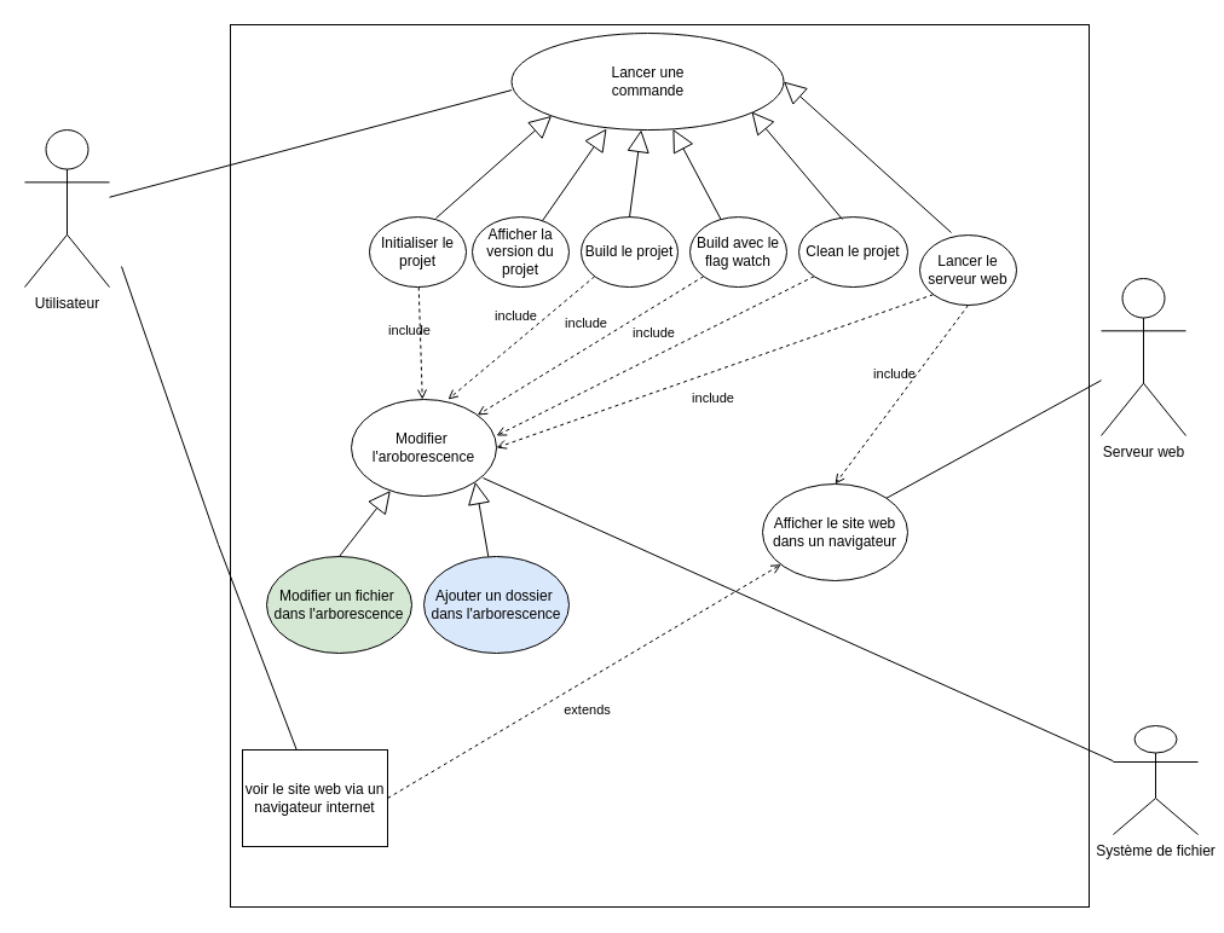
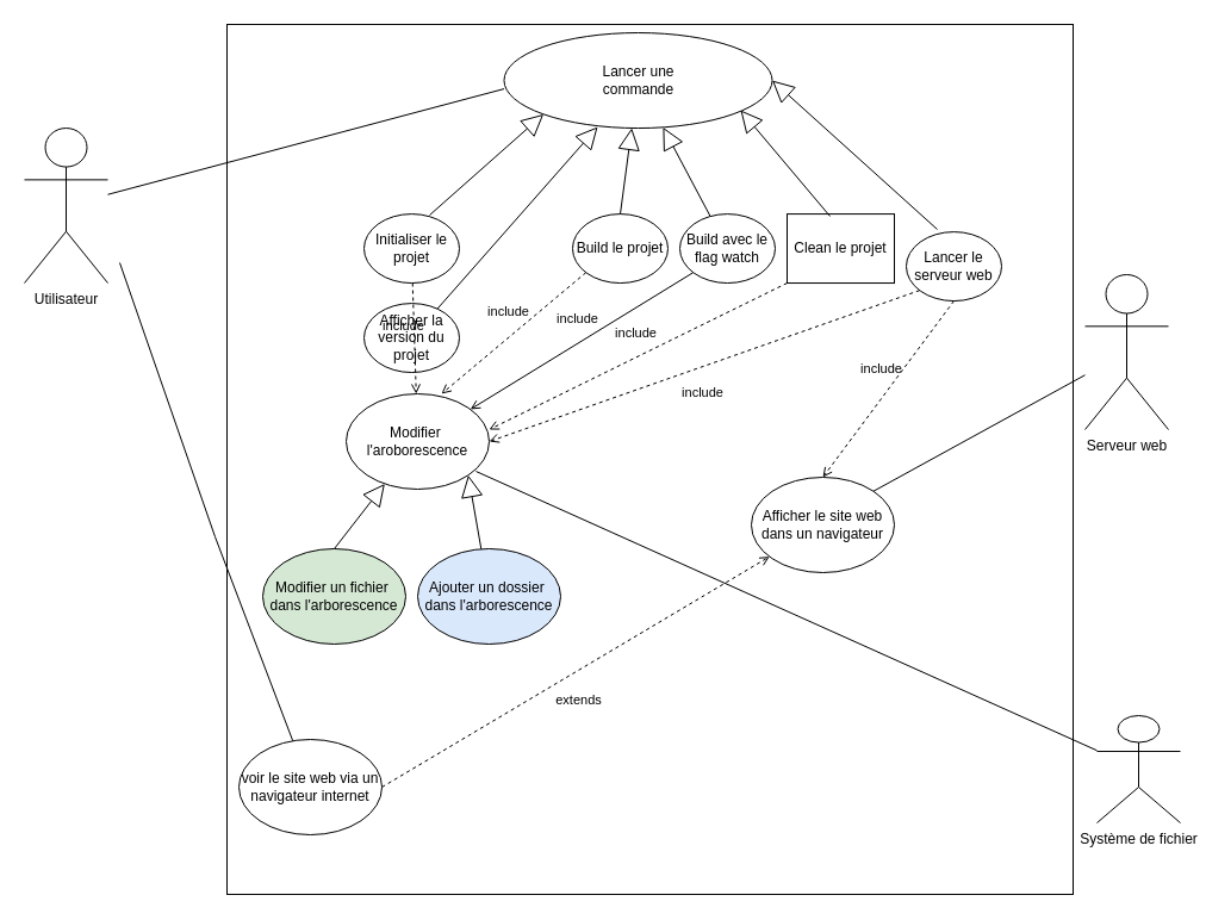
  <mxCell id="0" />
  <mxCell id="1" parent="0" />
  <mxCell id="2" value="" style="rounded=0;whiteSpace=wrap;html=1;" parent="1" vertex="1"><mxGeometry x="190" y="20" width="710" height="730" as="geometry" /></mxCell>
  <mxCell id="3" value="Utilisateur" style="shape=umlActor;verticalLabelPosition=bottom;verticalAlign=top;html=1;outlineConnect=0;" parent="1" vertex="1"><mxGeometry x="20" y="107.04" width="70" height="130" as="geometry" /></mxCell>
  <mxCell id="4" value="Ajouter un dossier&amp;nbsp;&lt;br&gt;dans l'arborescence" style="ellipse;whiteSpace=wrap;html=1;fillColor=#dae8fc;" parent="1" vertex="1"><mxGeometry x="350" y="460" width="120" height="80" as="geometry" /></mxCell>
  <mxCell id="5" value="Modifier un fichier&amp;nbsp;&lt;br&gt;dans l'arborescence" style="ellipse;whiteSpace=wrap;html=1;fillColor=#d5e8d4;" parent="1" vertex="1"><mxGeometry x="220" y="460" width="120" height="80" as="geometry" /></mxCell>
  <mxCell id="6" value="Modifier&amp;nbsp; l'aroborescence" style="ellipse;whiteSpace=wrap;html=1;" parent="1" vertex="1"><mxGeometry x="290" y="330" width="120" height="80" as="geometry" /></mxCell>
  <mxCell id="7" value="" style="endArrow=none;html=1;rounded=0;entryX=0;entryY=0.588;entryDx=0;entryDy=0;entryPerimeter=0;" parent="1" source="3" target="8" edge="1"><mxGeometry width="50" height="50" relative="1" as="geometry"><mxPoint x="90" y="187.04" as="sourcePoint" /><mxPoint x="330" y="110" as="targetPoint" /></mxGeometry></mxCell>
  <mxCell id="8" value="Lancer une &lt;br&gt;commande" style="ellipse;whiteSpace=wrap;html=1;" parent="1" vertex="1"><mxGeometry x="422.5" y="27.04" width="225" height="80" as="geometry" /></mxCell>
  <mxCell id="9" value="Lancer le serveur web" style="ellipse;whiteSpace=wrap;html=1;" parent="1" vertex="1"><mxGeometry x="760" y="194.08" width="80" height="57.96" as="geometry" /></mxCell>
  <mxCell id="10" value="Initialiser le projet" style="ellipse;whiteSpace=wrap;html=1;" parent="1" vertex="1"><mxGeometry x="305" y="179.08" width="80" height="57.96" as="geometry" /></mxCell>
  <mxCell id="11" value="Build le projet" style="ellipse;whiteSpace=wrap;html=1;" parent="1" vertex="1"><mxGeometry x="480" y="179.08" width="80" height="57.96" as="geometry" /></mxCell>
- <mxCell id="12" value="Clean le projet" style="ellipse;whiteSpace=wrap;html=1;" parent="1" vertex="1"><mxGeometry x="660" y="179.08" width="90" height="57.96" as="geometry" /></mxCell>
+ <mxCell id="12" value="Clean le projet" style="whiteSpace=wrap;html=1;rounded=0;" parent="1" vertex="1"><mxGeometry x="660" y="179.08" width="90" height="57.96" as="geometry" /></mxCell>
  <mxCell id="13" value="Système de fichier" style="shape=umlActor;verticalLabelPosition=bottom;verticalAlign=top;html=1;outlineConnect=0;" parent="1" vertex="1"><mxGeometry x="920" y="600" width="70" height="90" as="geometry" /></mxCell>
- <mxCell id="14" value="Afficher la version du projet" style="ellipse;whiteSpace=wrap;html=1;" parent="1" vertex="1"><mxGeometry x="390" y="179.08" width="80" height="57.96" as="geometry" /></mxCell>
+ <mxCell id="14" value="Afficher la version du projet" style="ellipse;whiteSpace=wrap;html=1;" parent="1" vertex="1"><mxGeometry x="305" y="254.08" width="80" height="57.96" as="geometry" /></mxCell>
  <mxCell id="15" value="Serveur web" style="shape=umlActor;verticalLabelPosition=bottom;verticalAlign=top;html=1;outlineConnect=0;" parent="1" vertex="1"><mxGeometry x="910" y="230" width="70" height="130" as="geometry" /></mxCell>
  <mxCell id="16" value="Build avec le flag watch" style="ellipse;whiteSpace=wrap;html=1;" parent="1" vertex="1"><mxGeometry x="570" y="179.08" width="80" height="57.96" as="geometry" /></mxCell>
- <mxCell id="17" value="voir le site web via un navigateur internet" style="whiteSpace=wrap;html=1;rounded=0;" parent="1" vertex="1"><mxGeometry x="200" y="620" width="120" height="80" as="geometry" /></mxCell>
+ <mxCell id="17" value="voir le site web via un navigateur internet" style="ellipse;whiteSpace=wrap;html=1;" parent="1" vertex="1"><mxGeometry x="200" y="620" width="120" height="80" as="geometry" /></mxCell>
  <mxCell id="18" value="" style="endArrow=none;html=1;rounded=0;" parent="1" target="17" edge="1"><mxGeometry width="50" height="50" relative="1" as="geometry"><mxPoint x="100" y="220" as="sourcePoint" /><mxPoint x="317.663" y="351.656" as="targetPoint" /><Array as="points"><mxPoint x="180" y="450" /></Array></mxGeometry></mxCell>
  <mxCell id="19" value="Afficher le site web dans un navigateur" style="ellipse;whiteSpace=wrap;html=1;" parent="1" vertex="1"><mxGeometry x="630" y="400" width="120" height="80" as="geometry" /></mxCell>
  <mxCell id="20" value="" style="endArrow=block;endSize=16;endFill=0;html=1;rounded=0;entryX=0;entryY=1;entryDx=0;entryDy=0;exitX=0.688;exitY=0.016;exitDx=0;exitDy=0;exitPerimeter=0;" edge="1" parent="1" source="10" target="8"><mxGeometry width="160" relative="1" as="geometry"><mxPoint x="580" y="390" as="sourcePoint" /><mxPoint x="740" y="390" as="targetPoint" /></mxGeometry></mxCell>
  <mxCell id="21" value="" style="endArrow=block;endSize=16;endFill=0;html=1;rounded=0;entryX=0.349;entryY=0.987;entryDx=0;entryDy=0;entryPerimeter=0;" edge="1" parent="1" source="14" target="8"><mxGeometry width="160" relative="1" as="geometry"><mxPoint x="370.04" y="190.007" as="sourcePoint" /><mxPoint x="465.628" y="105.387" as="targetPoint" /></mxGeometry></mxCell>
  <mxCell id="22" value="" style="endArrow=block;endSize=16;endFill=0;html=1;rounded=0;exitX=0.5;exitY=0;exitDx=0;exitDy=0;" edge="1" parent="1" source="11" target="8"><mxGeometry width="160" relative="1" as="geometry"><mxPoint x="458.012" y="192.184" as="sourcePoint" /><mxPoint x="511.025" y="116" as="targetPoint" /></mxGeometry></mxCell>
  <mxCell id="23" value="" style="endArrow=block;endSize=16;endFill=0;html=1;rounded=0;" edge="1" parent="1" source="16" target="8"><mxGeometry width="160" relative="1" as="geometry"><mxPoint x="530" y="189.08" as="sourcePoint" /><mxPoint x="539.649" y="116.995" as="targetPoint" /></mxGeometry></mxCell>
  <mxCell id="24" value="" style="endArrow=block;endSize=16;endFill=0;html=1;rounded=0;exitX=0.325;exitY=-0.036;exitDx=0;exitDy=0;exitPerimeter=0;entryX=1;entryY=0.5;entryDx=0;entryDy=0;" edge="1" parent="1" source="9" target="8"><mxGeometry width="160" relative="1" as="geometry"><mxPoint x="605.552" y="191.037" as="sourcePoint" /><mxPoint x="565.906" y="116.343" as="targetPoint" /></mxGeometry></mxCell>
  <mxCell id="25" value="" style="endArrow=block;endSize=16;endFill=0;html=1;rounded=0;exitX=0.4;exitY=0.033;exitDx=0;exitDy=0;exitPerimeter=0;entryX=0.882;entryY=0.812;entryDx=0;entryDy=0;entryPerimeter=0;" edge="1" parent="1" source="12" target="8"><mxGeometry width="160" relative="1" as="geometry"><mxPoint x="696" y="186.993" as="sourcePoint" /><mxPoint x="634.1" y="103.04" as="targetPoint" /></mxGeometry></mxCell>
  <mxCell id="26" value="&lt;br&gt;" style="endArrow=block;endSize=16;endFill=0;html=1;rounded=0;exitX=0.5;exitY=0;exitDx=0;exitDy=0;" edge="1" parent="1" source="5" target="6"><mxGeometry width="160" relative="1" as="geometry"><mxPoint x="696" y="186.993" as="sourcePoint" /><mxPoint x="634.1" y="103.04" as="targetPoint" /><Array as="points" /></mxGeometry></mxCell>
  <mxCell id="27" value="" style="endArrow=block;endSize=16;endFill=0;html=1;rounded=0;entryX=1;entryY=1;entryDx=0;entryDy=0;" edge="1" parent="1" source="4" target="6"><mxGeometry width="160" relative="1" as="geometry"><mxPoint x="290" y="470" as="sourcePoint" /><mxPoint x="332.381" y="415.51" as="targetPoint" /></mxGeometry></mxCell>
  <mxCell id="28" value="include" style="html=1;verticalAlign=bottom;labelBackgroundColor=none;endArrow=open;endFill=0;dashed=1;rounded=0;exitX=0;exitY=1;exitDx=0;exitDy=0;" edge="1" parent="1" source="11"><mxGeometry x="-0.019" y="-9" width="160" relative="1" as="geometry"><mxPoint x="580" y="390" as="sourcePoint" /><mxPoint x="370" y="330" as="targetPoint" /><mxPoint y="-1" as="offset" /></mxGeometry></mxCell>
- <mxCell id="29" value="include" style="html=1;verticalAlign=bottom;labelBackgroundColor=none;endArrow=open;endFill=0;dashed=1;rounded=0;exitX=0;exitY=1;exitDx=0;exitDy=0;" edge="1" parent="1" source="16" target="6"><mxGeometry x="-0.019" y="-9" width="160" relative="1" as="geometry"><mxPoint x="530" y="247.04" as="sourcePoint" /><mxPoint x="399.085" y="349.651" as="targetPoint" /><mxPoint y="-1" as="offset" /></mxGeometry></mxCell>
+ <mxCell id="29" value="include" style="html=1;verticalAlign=bottom;labelBackgroundColor=none;endArrow=open;endFill=0;dashed=0;rounded=0;exitX=0;exitY=1;exitDx=0;exitDy=0;" edge="1" parent="1" source="16" target="6"><mxGeometry x="-0.019" y="-9" width="160" relative="1" as="geometry"><mxPoint x="530" y="247.04" as="sourcePoint" /><mxPoint x="399.085" y="349.651" as="targetPoint" /><mxPoint y="-1" as="offset" /></mxGeometry></mxCell>
  <mxCell id="30" value="include" style="html=1;verticalAlign=bottom;labelBackgroundColor=none;endArrow=open;endFill=0;dashed=1;rounded=0;exitX=0;exitY=1;exitDx=0;exitDy=0;" edge="1" parent="1" source="12"><mxGeometry x="-0.019" y="-9" width="160" relative="1" as="geometry"><mxPoint x="620" y="247.04" as="sourcePoint" /><mxPoint x="410" y="360" as="targetPoint" /><mxPoint y="-1" as="offset" /></mxGeometry></mxCell>
  <mxCell id="31" value="include" style="html=1;verticalAlign=bottom;labelBackgroundColor=none;endArrow=open;endFill=0;dashed=1;rounded=0;exitX=0.5;exitY=1;exitDx=0;exitDy=0;entryX=0.5;entryY=0;entryDx=0;entryDy=0;" edge="1" parent="1" source="9" target="19"><mxGeometry x="-0.019" y="-9" width="160" relative="1" as="geometry"><mxPoint x="810" y="247.04" as="sourcePoint" /><mxPoint x="417.96" y="390" as="targetPoint" /><mxPoint y="-1" as="offset" /></mxGeometry></mxCell>
  <mxCell id="32" value="" style="endArrow=none;html=1;rounded=0;entryX=1;entryY=0;entryDx=0;entryDy=0;" edge="1" parent="1" source="15" target="19"><mxGeometry width="50" height="50" relative="1" as="geometry"><mxPoint x="100" y="205.546" as="sourcePoint" /><mxPoint x="317.61" y="351.692" as="targetPoint" /></mxGeometry></mxCell>
  <mxCell id="33" value="" style="endArrow=none;html=1;rounded=0;entryX=0.908;entryY=0.813;entryDx=0;entryDy=0;entryPerimeter=0;" edge="1" parent="1" source="13" target="6"><mxGeometry width="50" height="50" relative="1" as="geometry"><mxPoint x="920" y="324.217" as="sourcePoint" /><mxPoint x="390" y="390" as="targetPoint" /><Array as="points" /></mxGeometry></mxCell>
  <mxCell id="34" value="extends" style="html=1;verticalAlign=bottom;labelBackgroundColor=none;endArrow=open;endFill=0;dashed=1;rounded=0;exitX=1;exitY=0.5;exitDx=0;exitDy=0;" edge="1" parent="1" source="17" target="19"><mxGeometry x="-0.078" y="-30" width="160" relative="1" as="geometry"><mxPoint x="580" y="390" as="sourcePoint" /><mxPoint x="740" y="390" as="targetPoint" /><mxPoint y="-1" as="offset" /></mxGeometry></mxCell>
  <mxCell id="35" value="include" style="html=1;verticalAlign=bottom;labelBackgroundColor=none;endArrow=open;endFill=0;dashed=1;rounded=0;" edge="1" parent="1" source="10" target="6"><mxGeometry x="-0.019" y="-9" width="160" relative="1" as="geometry"><mxPoint x="715" y="247.04" as="sourcePoint" /><mxPoint x="417.96" y="390" as="targetPoint" /><mxPoint y="-1" as="offset" /></mxGeometry></mxCell>
  <mxCell id="36" value="include" style="html=1;verticalAlign=bottom;labelBackgroundColor=none;endArrow=open;endFill=0;dashed=1;rounded=0;exitX=0;exitY=1;exitDx=0;exitDy=0;entryX=1;entryY=0.5;entryDx=0;entryDy=0;" edge="1" parent="1" source="9" target="6"><mxGeometry x="0.061" y="29" width="160" relative="1" as="geometry"><mxPoint x="810" y="247.04" as="sourcePoint" /><mxPoint x="700" y="410" as="targetPoint" /><mxPoint as="offset" /></mxGeometry></mxCell>
